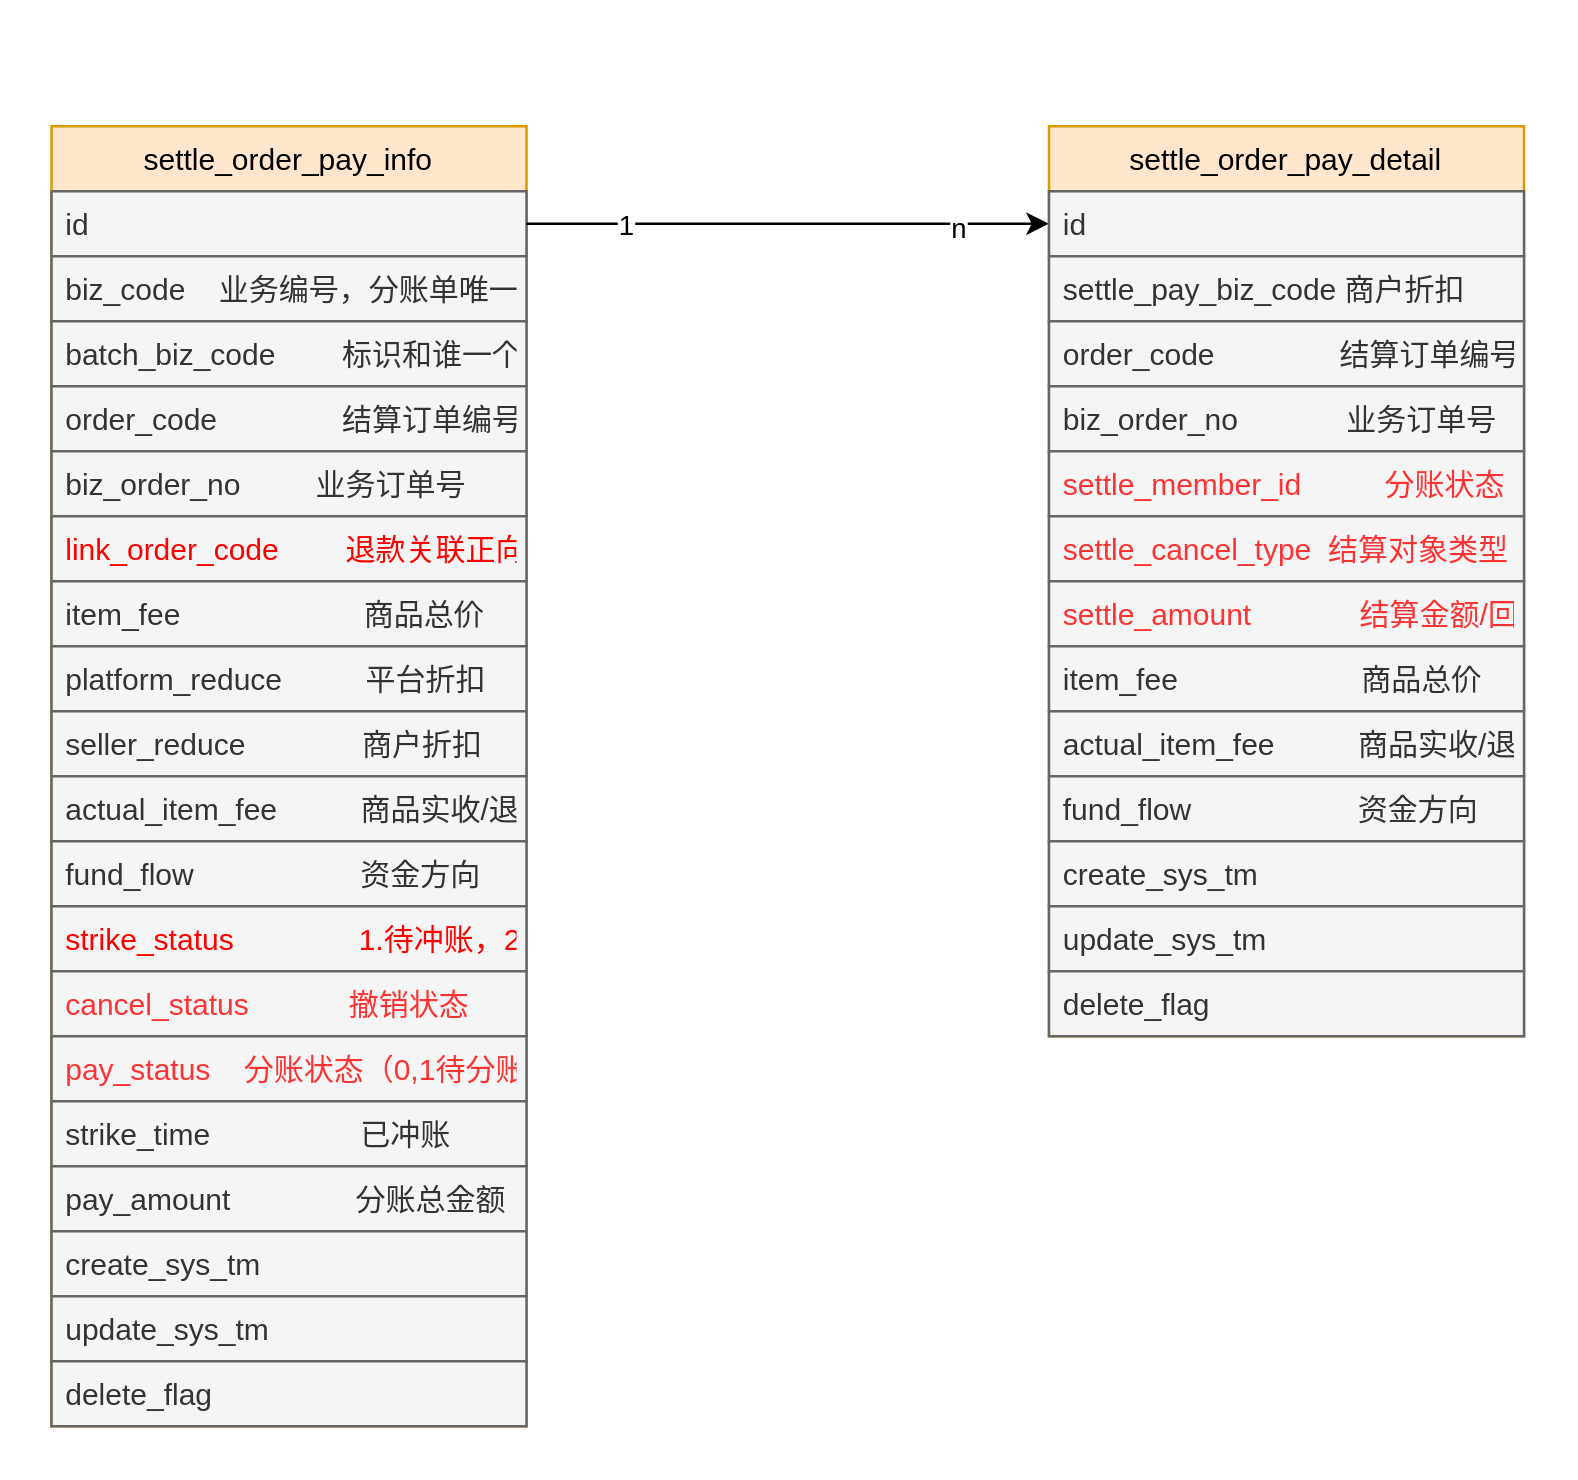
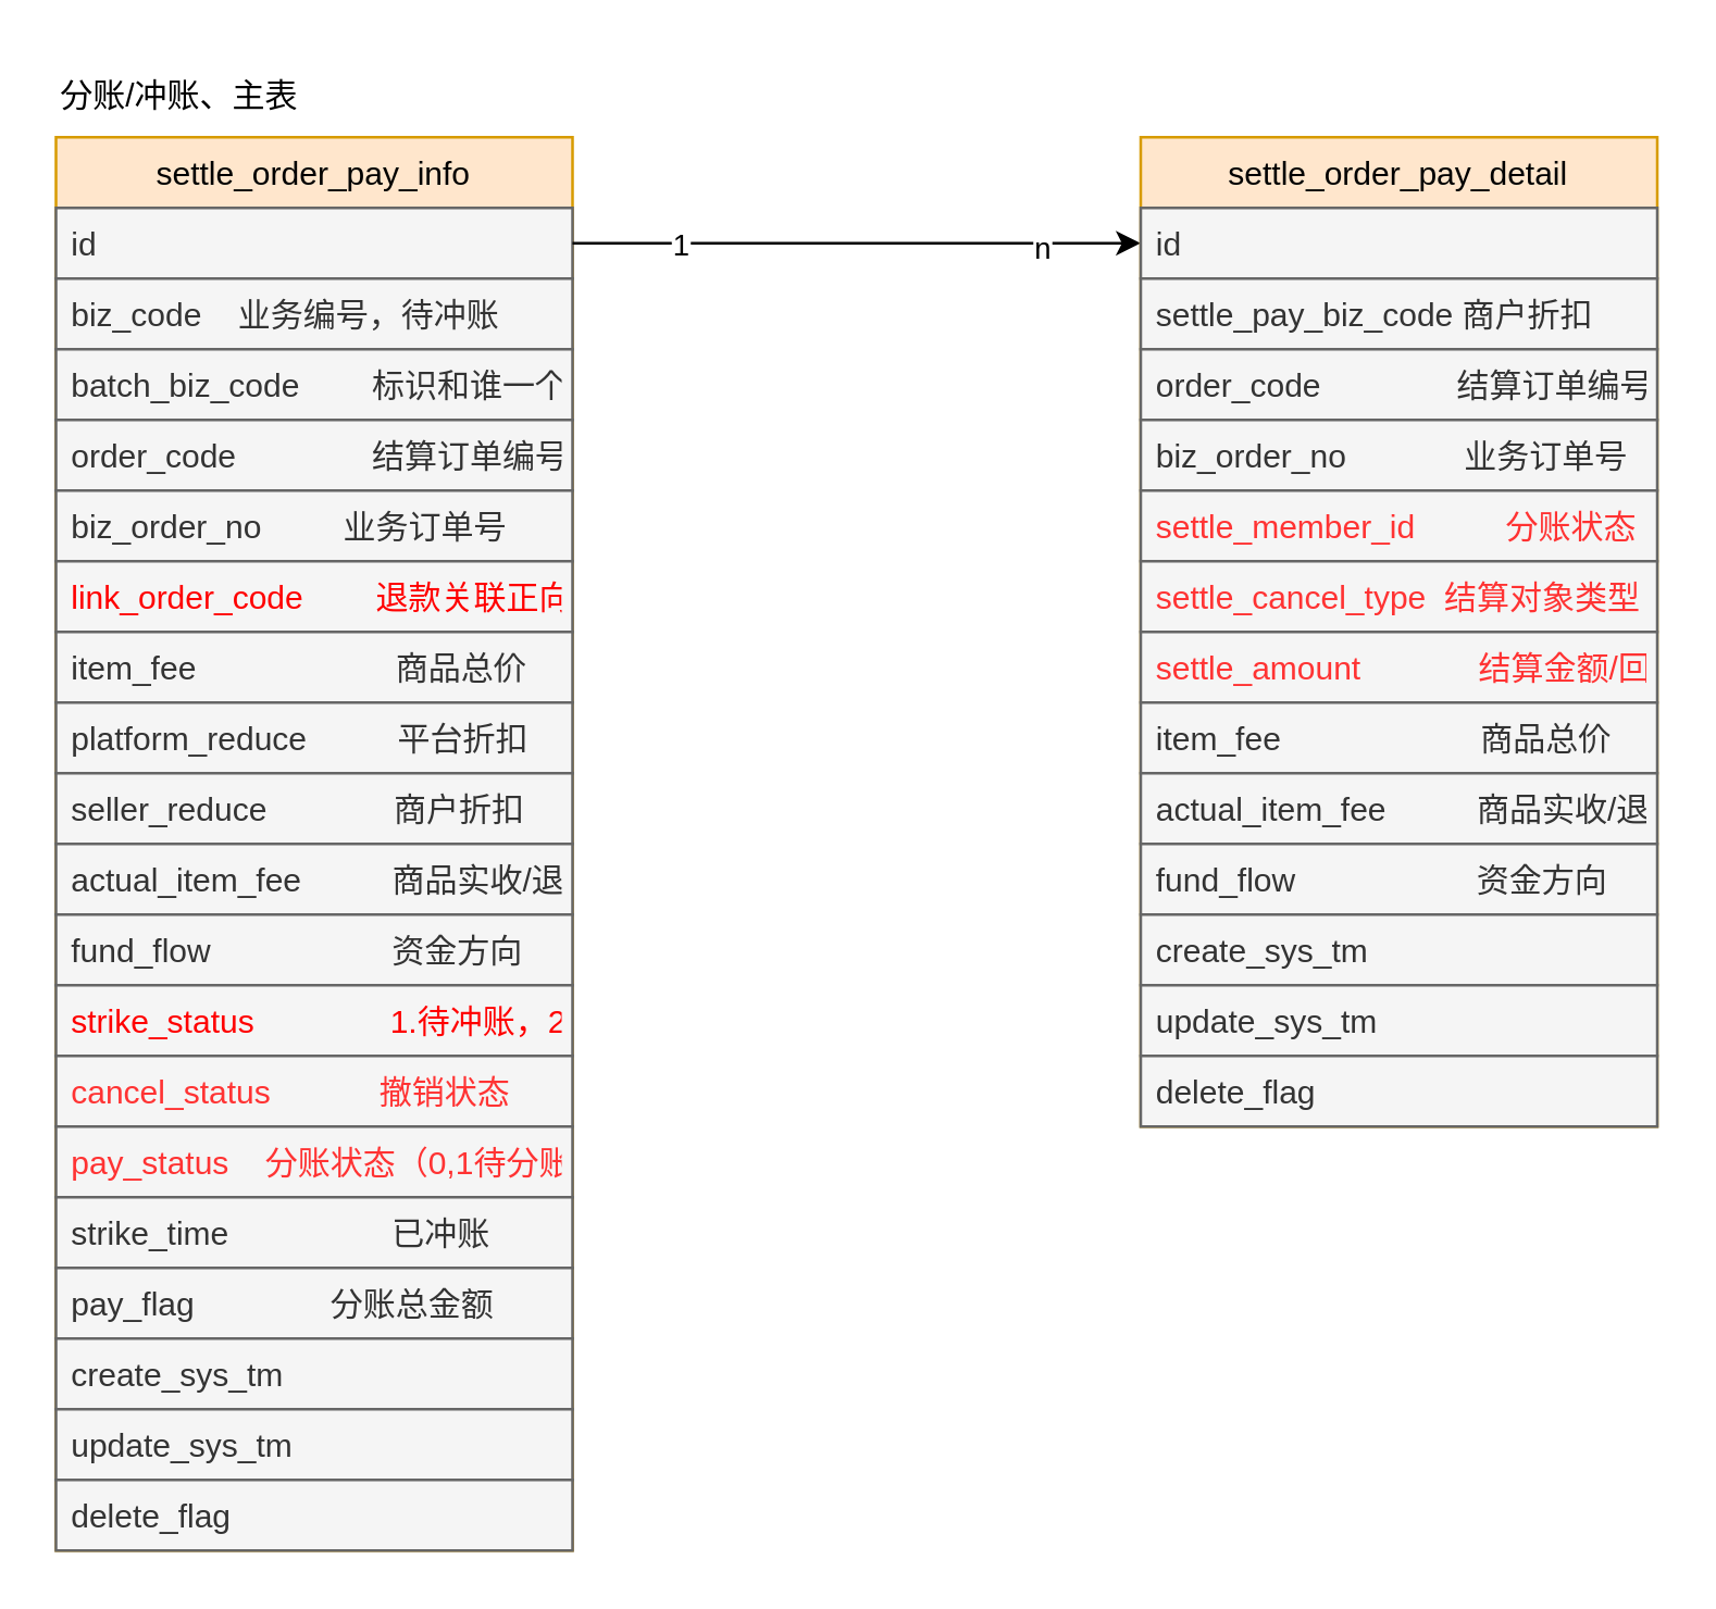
  <mxCell id="0" />
  <mxCell id="1" parent="0" />
  <mxCell id="2" value="settle_order_pay_info" style="swimlane;fontStyle=0;childLayout=stackLayout;horizontal=1;startSize=26;fillColor=#ffe6cc;horizontalStack=0;resizeParent=1;resizeParentMax=0;resizeLast=0;collapsible=1;marginBottom=0;strokeColor=#d79b00;" vertex="1" parent="1"><mxGeometry x="20" y="50" width="190" height="520" as="geometry" /></mxCell>
  <mxCell id="3" value="id" style="text;strokeColor=#666666;fillColor=#f5f5f5;align=left;verticalAlign=top;spacingLeft=4;spacingRight=4;overflow=hidden;rotatable=0;points=[[0,0.5],[1,0.5]];portConstraint=eastwest;fontColor=#333333;" vertex="1" parent="2"><mxGeometry y="26" width="190" height="26" as="geometry" /></mxCell>
- <mxCell id="4" value="biz_code    业务编号，分账单唯一" style="text;strokeColor=#666666;fillColor=#f5f5f5;align=left;verticalAlign=top;spacingLeft=4;spacingRight=4;overflow=hidden;rotatable=0;points=[[0,0.5],[1,0.5]];portConstraint=eastwest;fontColor=#333333;" vertex="1" parent="2"><mxGeometry y="52" width="190" height="26" as="geometry" /></mxCell>
+ <mxCell id="4" value="biz_code    业务编号，待冲账" style="text;strokeColor=#666666;fillColor=#f5f5f5;align=left;verticalAlign=top;spacingLeft=4;spacingRight=4;overflow=hidden;rotatable=0;points=[[0,0.5],[1,0.5]];portConstraint=eastwest;fontColor=#333333;" vertex="1" parent="2"><mxGeometry y="52" width="190" height="26" as="geometry" /></mxCell>
  <mxCell id="5" value="batch_biz_code        标识和谁一个批次" style="text;strokeColor=#666666;fillColor=#f5f5f5;align=left;verticalAlign=top;spacingLeft=4;spacingRight=4;overflow=hidden;rotatable=0;points=[[0,0.5],[1,0.5]];portConstraint=eastwest;fontColor=#333333;" vertex="1" parent="2"><mxGeometry y="78" width="190" height="26" as="geometry" /></mxCell>
  <mxCell id="6" value="order_code               结算订单编号" style="text;strokeColor=#666666;fillColor=#f5f5f5;align=left;verticalAlign=top;spacingLeft=4;spacingRight=4;overflow=hidden;rotatable=0;points=[[0,0.5],[1,0.5]];portConstraint=eastwest;fontColor=#333333;" vertex="1" parent="2"><mxGeometry y="104" width="190" height="26" as="geometry" /></mxCell>
  <mxCell id="7" value="biz_order_no         业务订单号" style="text;strokeColor=#666666;fillColor=#f5f5f5;align=left;verticalAlign=top;spacingLeft=4;spacingRight=4;overflow=hidden;rotatable=0;points=[[0,0.5],[1,0.5]];portConstraint=eastwest;fontColor=#333333;" vertex="1" parent="2"><mxGeometry y="130" width="190" height="26" as="geometry" /></mxCell>
  <mxCell id="8" value="link_order_code        退款关联正向单" style="text;strokeColor=#666666;fillColor=#f5f5f5;align=left;verticalAlign=top;spacingLeft=4;spacingRight=4;overflow=hidden;rotatable=0;points=[[0,0.5],[1,0.5]];portConstraint=eastwest;fontColor=#FF0000;" vertex="1" parent="2"><mxGeometry y="156" width="190" height="26" as="geometry" /></mxCell>
  <mxCell id="9" value="item_fee                      商品总价" style="text;strokeColor=#666666;fillColor=#f5f5f5;align=left;verticalAlign=top;spacingLeft=4;spacingRight=4;overflow=hidden;rotatable=0;points=[[0,0.5],[1,0.5]];portConstraint=eastwest;fontColor=#333333;" vertex="1" parent="2"><mxGeometry y="182" width="190" height="26" as="geometry" /></mxCell>
  <mxCell id="10" value="platform_reduce          平台折扣" style="text;strokeColor=#666666;fillColor=#f5f5f5;align=left;verticalAlign=top;spacingLeft=4;spacingRight=4;overflow=hidden;rotatable=0;points=[[0,0.5],[1,0.5]];portConstraint=eastwest;fontColor=#333333;" vertex="1" parent="2"><mxGeometry y="208" width="190" height="26" as="geometry" /></mxCell>
  <mxCell id="11" value="seller_reduce              商户折扣" style="text;strokeColor=#666666;fillColor=#f5f5f5;align=left;verticalAlign=top;spacingLeft=4;spacingRight=4;overflow=hidden;rotatable=0;points=[[0,0.5],[1,0.5]];portConstraint=eastwest;fontColor=#333333;" vertex="1" parent="2"><mxGeometry y="234" width="190" height="26" as="geometry" /></mxCell>
  <mxCell id="12" value="actual_item_fee          商品实收/退" style="text;strokeColor=#666666;fillColor=#f5f5f5;align=left;verticalAlign=top;spacingLeft=4;spacingRight=4;overflow=hidden;rotatable=0;points=[[0,0.5],[1,0.5]];portConstraint=eastwest;fontColor=#333333;" vertex="1" parent="2"><mxGeometry y="260" width="190" height="26" as="geometry" /></mxCell>
  <mxCell id="13" value="fund_flow                    资金方向" style="text;strokeColor=#666666;fillColor=#f5f5f5;align=left;verticalAlign=top;spacingLeft=4;spacingRight=4;overflow=hidden;rotatable=0;points=[[0,0.5],[1,0.5]];portConstraint=eastwest;fontColor=#333333;" vertex="1" parent="2"><mxGeometry y="286" width="190" height="26" as="geometry" /></mxCell>
  <mxCell id="14" value="strike_status               1.待冲账，2已冲账" style="text;strokeColor=#666666;fillColor=#f5f5f5;align=left;verticalAlign=top;spacingLeft=4;spacingRight=4;overflow=hidden;rotatable=0;points=[[0,0.5],[1,0.5]];portConstraint=eastwest;fontColor=#FF0000;" vertex="1" parent="2"><mxGeometry y="312" width="190" height="26" as="geometry" /></mxCell>
  <mxCell id="15" value="cancel_status            撤销状态" style="text;strokeColor=#666666;fillColor=#f5f5f5;align=left;verticalAlign=top;spacingLeft=4;spacingRight=4;overflow=hidden;rotatable=0;points=[[0,0.5],[1,0.5]];portConstraint=eastwest;fontColor=#FF3333;" vertex="1" parent="2"><mxGeometry y="338" width="190" height="26" as="geometry" /></mxCell>
  <mxCell id="16" value="pay_status    分账状态（0,1待分账，2已分账）" style="text;strokeColor=#666666;fillColor=#f5f5f5;align=left;verticalAlign=top;spacingLeft=4;spacingRight=4;overflow=hidden;rotatable=0;points=[[0,0.5],[1,0.5]];portConstraint=eastwest;fontColor=#FF3333;" vertex="1" parent="2"><mxGeometry y="364" width="190" height="26" as="geometry" /></mxCell>
  <mxCell id="17" value="strike_time                  已冲账" style="text;strokeColor=#666666;fillColor=#f5f5f5;align=left;verticalAlign=top;spacingLeft=4;spacingRight=4;overflow=hidden;rotatable=0;points=[[0,0.5],[1,0.5]];portConstraint=eastwest;fontColor=#333333;" vertex="1" parent="2"><mxGeometry y="390" width="190" height="26" as="geometry" /></mxCell>
- <mxCell id="18" value="pay_amount               分账总金额" style="text;strokeColor=#666666;fillColor=#f5f5f5;align=left;verticalAlign=top;spacingLeft=4;spacingRight=4;overflow=hidden;rotatable=0;points=[[0,0.5],[1,0.5]];portConstraint=eastwest;fontColor=#333333;" vertex="1" parent="2"><mxGeometry y="416" width="190" height="26" as="geometry" /></mxCell>
+ <mxCell id="18" value="pay_flag               分账总金额" style="text;strokeColor=#666666;fillColor=#f5f5f5;align=left;verticalAlign=top;spacingLeft=4;spacingRight=4;overflow=hidden;rotatable=0;points=[[0,0.5],[1,0.5]];portConstraint=eastwest;fontColor=#333333;" vertex="1" parent="2"><mxGeometry y="416" width="190" height="26" as="geometry" /></mxCell>
  <mxCell id="19" value="create_sys_tm" style="text;strokeColor=#666666;fillColor=#f5f5f5;align=left;verticalAlign=top;spacingLeft=4;spacingRight=4;overflow=hidden;rotatable=0;points=[[0,0.5],[1,0.5]];portConstraint=eastwest;fontColor=#333333;" vertex="1" parent="2"><mxGeometry y="442" width="190" height="26" as="geometry" /></mxCell>
  <mxCell id="20" value="update_sys_tm" style="text;strokeColor=#666666;fillColor=#f5f5f5;align=left;verticalAlign=top;spacingLeft=4;spacingRight=4;overflow=hidden;rotatable=0;points=[[0,0.5],[1,0.5]];portConstraint=eastwest;fontColor=#333333;" vertex="1" parent="2"><mxGeometry y="468" width="190" height="26" as="geometry" /></mxCell>
  <mxCell id="21" value="delete_flag" style="text;strokeColor=#666666;fillColor=#f5f5f5;align=left;verticalAlign=top;spacingLeft=4;spacingRight=4;overflow=hidden;rotatable=0;points=[[0,0.5],[1,0.5]];portConstraint=eastwest;fontColor=#333333;" vertex="1" parent="2"><mxGeometry y="494" width="190" height="26" as="geometry" /></mxCell>
  <mxCell id="22" style="edgeStyle=orthogonalEdgeStyle;rounded=0;orthogonalLoop=1;jettySize=auto;html=1;exitX=1;exitY=0.5;exitDx=0;exitDy=0;" edge="1" parent="1" source="3"><mxGeometry relative="1" as="geometry"><mxPoint x="419" y="89" as="targetPoint" /></mxGeometry></mxCell>
  <mxCell id="23" value="1" style="edgeLabel;html=1;align=center;verticalAlign=middle;resizable=0;points=[];" vertex="1" connectable="0" parent="22"><mxGeometry x="-0.628" relative="1" as="geometry"><mxPoint as="offset" /></mxGeometry></mxCell>
  <mxCell id="24" value="n" style="edgeLabel;html=1;align=center;verticalAlign=middle;resizable=0;points=[];" vertex="1" connectable="0" parent="22"><mxGeometry x="0.655" y="-1" relative="1" as="geometry"><mxPoint as="offset" /></mxGeometry></mxCell>
  <mxCell id="25" value="settle_order_pay_detail" style="swimlane;fontStyle=0;childLayout=stackLayout;horizontal=1;startSize=26;fillColor=#ffe6cc;horizontalStack=0;resizeParent=1;resizeParentMax=0;resizeLast=0;collapsible=1;marginBottom=0;strokeColor=#d79b00;" vertex="1" parent="1"><mxGeometry x="419" y="50" width="190" height="364" as="geometry" /></mxCell>
  <mxCell id="26" value="id" style="text;strokeColor=#666666;fillColor=#f5f5f5;align=left;verticalAlign=top;spacingLeft=4;spacingRight=4;overflow=hidden;rotatable=0;points=[[0,0.5],[1,0.5]];portConstraint=eastwest;fontColor=#333333;" vertex="1" parent="25"><mxGeometry y="26" width="190" height="26" as="geometry" /></mxCell>
  <mxCell id="27" value="settle_pay_biz_code 商户折扣" style="text;strokeColor=#666666;fillColor=#f5f5f5;align=left;verticalAlign=top;spacingLeft=4;spacingRight=4;overflow=hidden;rotatable=0;points=[[0,0.5],[1,0.5]];portConstraint=eastwest;fontColor=#333333;" vertex="1" parent="25"><mxGeometry y="52" width="190" height="26" as="geometry" /></mxCell>
  <mxCell id="28" value="order_code               结算订单编号" style="text;strokeColor=#666666;fillColor=#f5f5f5;align=left;verticalAlign=top;spacingLeft=4;spacingRight=4;overflow=hidden;rotatable=0;points=[[0,0.5],[1,0.5]];portConstraint=eastwest;fontColor=#333333;" vertex="1" parent="25"><mxGeometry y="78" width="190" height="26" as="geometry" /></mxCell>
  <mxCell id="29" value="biz_order_no             业务订单号" style="text;strokeColor=#666666;fillColor=#f5f5f5;align=left;verticalAlign=top;spacingLeft=4;spacingRight=4;overflow=hidden;rotatable=0;points=[[0,0.5],[1,0.5]];portConstraint=eastwest;fontColor=#333333;" vertex="1" parent="25"><mxGeometry y="104" width="190" height="26" as="geometry" /></mxCell>
  <mxCell id="30" value="settle_member_id          分账状态" style="text;strokeColor=#666666;fillColor=#f5f5f5;align=left;verticalAlign=top;spacingLeft=4;spacingRight=4;overflow=hidden;rotatable=0;points=[[0,0.5],[1,0.5]];portConstraint=eastwest;fontColor=#FF3333;" vertex="1" parent="25"><mxGeometry y="130" width="190" height="26" as="geometry" /></mxCell>
  <mxCell id="31" value="settle_cancel_type  结算对象类型" style="text;strokeColor=#666666;fillColor=#f5f5f5;align=left;verticalAlign=top;spacingLeft=4;spacingRight=4;overflow=hidden;rotatable=0;points=[[0,0.5],[1,0.5]];portConstraint=eastwest;fontColor=#FF3333;" vertex="1" parent="25"><mxGeometry y="156" width="190" height="26" as="geometry" /></mxCell>
  <mxCell id="32" value="settle_amount             结算金额/回退金额" style="text;strokeColor=#666666;fillColor=#f5f5f5;align=left;verticalAlign=top;spacingLeft=4;spacingRight=4;overflow=hidden;rotatable=0;points=[[0,0.5],[1,0.5]];portConstraint=eastwest;fontColor=#FF3333;" vertex="1" parent="25"><mxGeometry y="182" width="190" height="26" as="geometry" /></mxCell>
  <mxCell id="33" value="item_fee                      商品总价" style="text;strokeColor=#666666;fillColor=#f5f5f5;align=left;verticalAlign=top;spacingLeft=4;spacingRight=4;overflow=hidden;rotatable=0;points=[[0,0.5],[1,0.5]];portConstraint=eastwest;fontColor=#333333;" vertex="1" parent="25"><mxGeometry y="208" width="190" height="26" as="geometry" /></mxCell>
  <mxCell id="34" value="actual_item_fee          商品实收/退" style="text;strokeColor=#666666;fillColor=#f5f5f5;align=left;verticalAlign=top;spacingLeft=4;spacingRight=4;overflow=hidden;rotatable=0;points=[[0,0.5],[1,0.5]];portConstraint=eastwest;fontColor=#333333;" vertex="1" parent="25"><mxGeometry y="234" width="190" height="26" as="geometry" /></mxCell>
  <mxCell id="35" value="fund_flow                    资金方向" style="text;strokeColor=#666666;fillColor=#f5f5f5;align=left;verticalAlign=top;spacingLeft=4;spacingRight=4;overflow=hidden;rotatable=0;points=[[0,0.5],[1,0.5]];portConstraint=eastwest;fontColor=#333333;" vertex="1" parent="25"><mxGeometry y="260" width="190" height="26" as="geometry" /></mxCell>
  <mxCell id="36" value="create_sys_tm" style="text;strokeColor=#666666;fillColor=#f5f5f5;align=left;verticalAlign=top;spacingLeft=4;spacingRight=4;overflow=hidden;rotatable=0;points=[[0,0.5],[1,0.5]];portConstraint=eastwest;fontColor=#333333;" vertex="1" parent="25"><mxGeometry y="286" width="190" height="26" as="geometry" /></mxCell>
  <mxCell id="37" value="update_sys_tm" style="text;strokeColor=#666666;fillColor=#f5f5f5;align=left;verticalAlign=top;spacingLeft=4;spacingRight=4;overflow=hidden;rotatable=0;points=[[0,0.5],[1,0.5]];portConstraint=eastwest;fontColor=#333333;" vertex="1" parent="25"><mxGeometry y="312" width="190" height="26" as="geometry" /></mxCell>
  <mxCell id="38" value="delete_flag" style="text;strokeColor=#666666;fillColor=#f5f5f5;align=left;verticalAlign=top;spacingLeft=4;spacingRight=4;overflow=hidden;rotatable=0;points=[[0,0.5],[1,0.5]];portConstraint=eastwest;fontColor=#333333;" vertex="1" parent="25"><mxGeometry y="338" width="190" height="26" as="geometry" /></mxCell>
+ <mxCell id="39" value="分账/冲账、主表" style="text;html=1;strokeColor=none;fillColor=none;align=left;verticalAlign=middle;whiteSpace=wrap;rounded=0;" vertex="1" parent="1"><mxGeometry x="20" y="20" width="140" height="30" as="geometry" /></mxCell>
